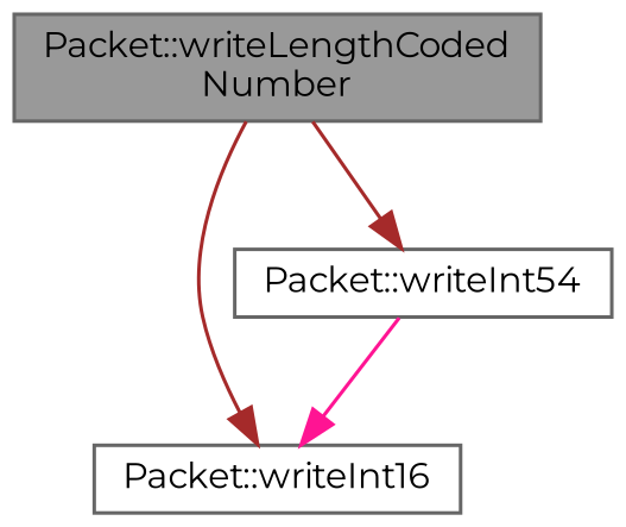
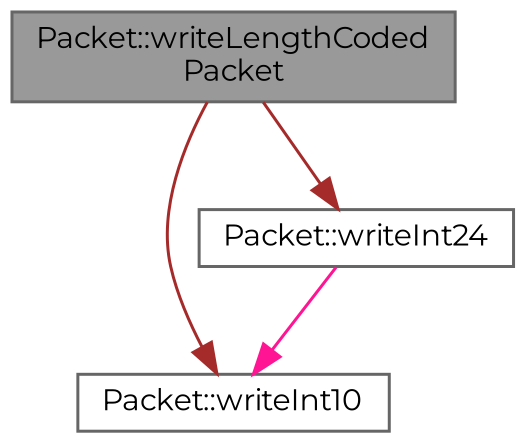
  digraph {
    fontname=Montserrat
    rankdir=TB
    node [color=grey40 fillcolor=white fontname=Montserrat fontsize=10 shape=box style=filled]
    edge [color=brown fontname=Montserrat fontsize=10 labelfontname=Helvetica labelfontsize=10 style=solid]
-   n1 [color=gray40 fillcolor=grey60 fontcolor=black height=0.2 label="Packet::writeLengthCoded\lNumber" width=0.4]
-   n2 [height=0.2 label="Packet::writeInt16" width=0.4]
-   n3 [height=0.2 label="Packet::writeInt54" width=0.4]
+   n1 [color=gray40 fillcolor=grey60 fontcolor=black height=0.2 label="Packet::writeLengthCoded\lPacket" width=0.4]
+   n2 [height=0.2 label="Packet::writeInt10" width=0.4]
+   n3 [height=0.2 label="Packet::writeInt24" width=0.4]
    n1 -> n2
    n1 -> n3
    n3 -> n2 [color=deeppink]
  }
